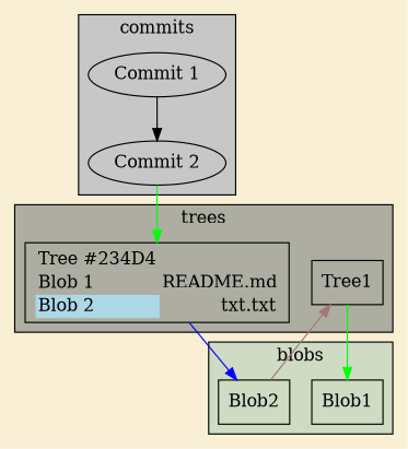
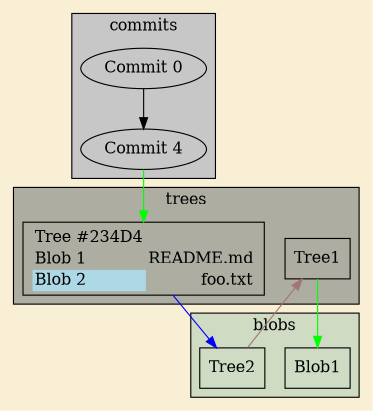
  digraph {
    bgcolor="#f7edd2ed"
    rankdir=TB
    node [shape=box]
    edge [color=green]
-   n1 [label="Commit 1" shape=""]
-   n2 [label="Commit 2" shape=""]
+   n1 [label="Commit 0" shape=""]
+   n2 [label="Commit 4" shape=""]
    n3 [label=Tree1]
-   n4 [label=<<TABLE        BORDER="0" CELLSPACING="0" >       <TR>         <TD ALIGN="LEFT">Tree #234D4</TD>       </TR>       <TR>         <TD ALIGN="LEFT" >Blob 1</TD>         <TD ALIGN="RIGHT" >README.md</TD>       </TR>       <TR>         <TD ALIGN="LEFT" BGCOLOR="lightblue">Blob 2</TD>         <TD ALIGN="RIGHT" >txt.txt</TD>       </TR>          </TABLE>>]
+   n4 [label=<<TABLE        BORDER="0" CELLSPACING="0" >       <TR>         <TD ALIGN="LEFT">Tree #234D4</TD>       </TR>       <TR>         <TD ALIGN="LEFT" >Blob 1</TD>         <TD ALIGN="RIGHT" >README.md</TD>       </TR>       <TR>         <TD ALIGN="LEFT" BGCOLOR="lightblue">Blob 2</TD>         <TD ALIGN="RIGHT" >foo.txt</TD>       </TR>          </TABLE>>]
    n5 [label=Blob1]
-   n6 [label=Blob2]
+   n6 [label=Tree2]
    subgraph cluster_1 {
      fillcolor="#c7c7c7"
      label=commits
      style=filled
      n1
      n2
    }
    subgraph cluster_2 {
      fillcolor="#adada1"
      label=trees
      style=filled
      n3
      n4
    }
    subgraph cluster_3 {
      fillcolor="#cfdbc3"
      label=blobs
      style=filled
      n5
      n6
    }
    n1 -> n2 [color=""]
    n2 -> n4
    n3 -> n5
    n4 -> n6 [color=blue]
    n6 -> n3 [color="#a37575"]
  }
